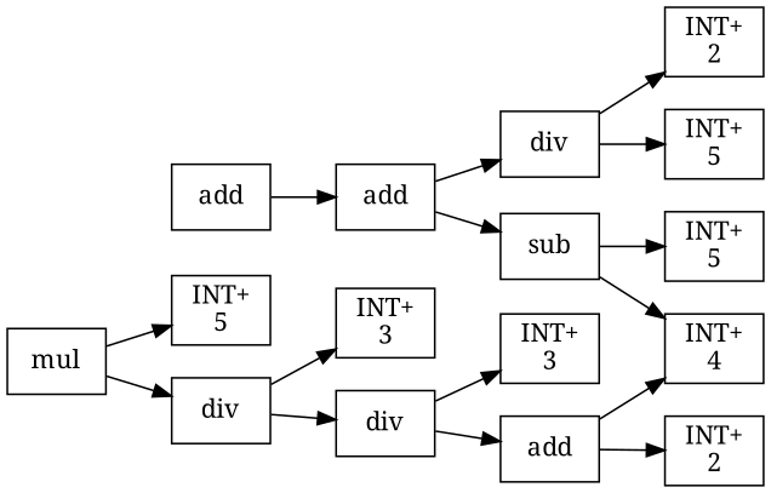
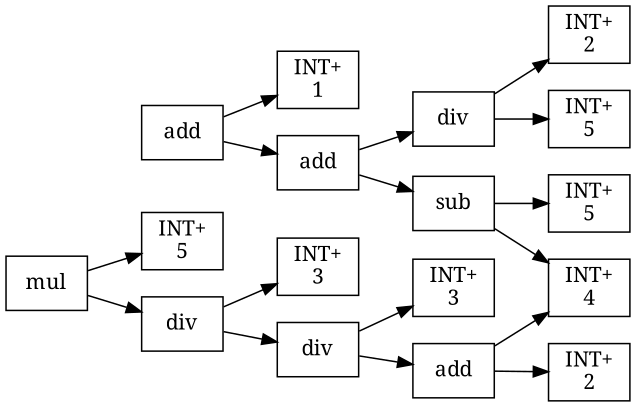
  digraph {
    fontname="Noto Serif"
    rankdir=LR
    node [fontname="Noto Serif" shape=box]
    edge [fontname="Noto Serif"]
    n1 [label=add]
+   n2 [label="INT+\n1"]
    n3 [label=add]
    n4 [label=div]
    n5 [label=sub]
    n6 [label="INT+\n2"]
    n7 [label="INT+\n5"]
    n8 [label="INT+\n5"]
    n9 [label="INT+\n4"]
    n10 [label=mul]
    n11 [label="INT+\n5"]
    n12 [label=div]
    n13 [label="INT+\n3"]
    n14 [label=div]
    n15 [label="INT+\n3"]
    n16 [label=add]
    n17 [label="INT+\n2"]
+   n1 -> n2
    n1 -> n3
    n3 -> n4
    n3 -> n5
    n4 -> n6
    n4 -> n7
    n5 -> n8
    n5 -> n9
    n10 -> n11
    n10 -> n12
    n12 -> n13
    n12 -> n14
    n14 -> n15
    n14 -> n16
    n16 -> n9
    n16 -> n17
  }
